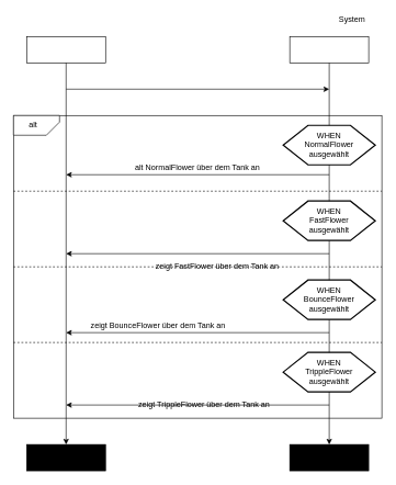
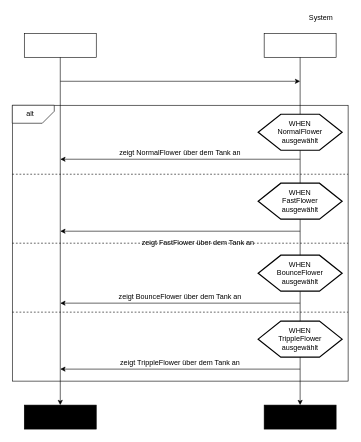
  <mxCell id="0" />
  <mxCell id="1" parent="0" />
  <mxCell id="2" value="" style="rounded=0;whiteSpace=wrap;html=1;fillColor=#FFFFFF;" vertex="1" parent="1"><mxGeometry x="20" y="175" width="560" height="460" as="geometry" /></mxCell>
  <mxCell id="3" value="" style="rounded=0;whiteSpace=wrap;html=1;" vertex="1" parent="1"><mxGeometry x="40" y="55" width="120" height="40" as="geometry" /></mxCell>
  <mxCell id="4" value="" style="rounded=0;whiteSpace=wrap;html=1;" vertex="1" parent="1"><mxGeometry x="440" y="55" width="120" height="40" as="geometry" /></mxCell>
  <mxCell id="5" value="System" style="text;html=1;strokeColor=none;fillColor=none;align=center;verticalAlign=middle;whiteSpace=wrap;rounded=0;" vertex="1" parent="1"><mxGeometry x="515" y="20" width="40" height="20" as="geometry" /></mxCell>
  <mxCell id="6" value="" style="rounded=0;whiteSpace=wrap;html=1;fillColor=#000000;" vertex="1" parent="1"><mxGeometry x="40" y="675" width="120" height="40" as="geometry" /></mxCell>
  <mxCell id="7" value="" style="rounded=0;whiteSpace=wrap;html=1;fillColor=#000000;" vertex="1" parent="1"><mxGeometry x="440" y="675" width="120" height="40" as="geometry" /></mxCell>
  <mxCell id="8" value="" style="endArrow=classic;html=1;exitX=0.5;exitY=1;exitDx=0;exitDy=0;entryX=0.5;entryY=0;entryDx=0;entryDy=0;" edge="1" parent="1" source="3" target="6"><mxGeometry width="50" height="50" relative="1" as="geometry"><mxPoint x="40" y="605" as="sourcePoint" /><mxPoint x="90" y="555" as="targetPoint" /></mxGeometry></mxCell>
- <mxCell id="9" value="alt NormalFlower über dem Tank an " style="text;html=1;strokeColor=none;fillColor=none;align=center;verticalAlign=middle;whiteSpace=wrap;rounded=0;" vertex="1" parent="1"><mxGeometry x="140" y="245" width="320" height="20" as="geometry" /></mxCell>
+ <mxCell id="9" value="zeigt NormalFlower über dem Tank an " style="text;html=1;strokeColor=none;fillColor=none;align=center;verticalAlign=middle;whiteSpace=wrap;rounded=0;" vertex="1" parent="1"><mxGeometry x="140" y="245" width="320" height="20" as="geometry" /></mxCell>
  <mxCell id="10" value="" style="endArrow=classic;html=1;" edge="1" parent="1"><mxGeometry width="50" height="50" relative="1" as="geometry"><mxPoint x="100" y="135" as="sourcePoint" /><mxPoint x="500" y="135" as="targetPoint" /></mxGeometry></mxCell>
  <mxCell id="11" value="" style="endArrow=classic;html=1;" edge="1" parent="1"><mxGeometry width="50" height="50" relative="1" as="geometry"><mxPoint x="500" y="265" as="sourcePoint" /><mxPoint x="100" y="265" as="targetPoint" /></mxGeometry></mxCell>
  <mxCell id="12" value="" style="endArrow=classic;html=1;exitX=0.5;exitY=1;exitDx=0;exitDy=0;entryX=0.5;entryY=0;entryDx=0;entryDy=0;" edge="1" parent="1" source="4" target="7"><mxGeometry width="50" height="50" relative="1" as="geometry"><mxPoint x="500" y="95" as="sourcePoint" /><mxPoint x="500" y="495" as="targetPoint" /></mxGeometry></mxCell>
  <mxCell id="13" value="" style="verticalLabelPosition=bottom;verticalAlign=top;html=1;strokeWidth=2;shape=hexagon;perimeter=hexagonPerimeter2;arcSize=6;size=0.27;fillColor=#FFFFFF;" vertex="1" parent="1"><mxGeometry x="430" y="190" width="140" height="60" as="geometry" /></mxCell>
  <mxCell id="14" value="" style="shape=card;whiteSpace=wrap;html=1;fillColor=#FFFFFF;rotation=-180;size=20;" vertex="1" parent="1"><mxGeometry x="20" y="175" width="70" height="30" as="geometry" /></mxCell>
  <mxCell id="15" value="alt" style="text;html=1;strokeColor=none;fillColor=none;align=center;verticalAlign=middle;whiteSpace=wrap;rounded=0;" vertex="1" parent="1"><mxGeometry x="30" y="180" width="40" height="20" as="geometry" /></mxCell>
  <mxCell id="16" value="&lt;div&gt;WHEN&lt;/div&gt;&lt;div&gt;NormalFlower&lt;/div&gt;&lt;div&gt;ausgewählt&lt;br&gt;&lt;/div&gt;" style="text;html=1;strokeColor=none;fillColor=none;align=center;verticalAlign=middle;whiteSpace=wrap;rounded=0;" vertex="1" parent="1"><mxGeometry x="450" y="190" width="100" height="60" as="geometry" /></mxCell>
  <mxCell id="17" value="" style="endArrow=none;dashed=1;html=1;entryX=1;entryY=0.25;entryDx=0;entryDy=0;exitX=0;exitY=0.25;exitDx=0;exitDy=0;" edge="1" parent="1" source="2" target="2"><mxGeometry width="50" height="50" relative="1" as="geometry"><mxPoint x="20" y="785" as="sourcePoint" /><mxPoint x="70" y="735" as="targetPoint" /></mxGeometry></mxCell>
  <mxCell id="18" value="" style="endArrow=none;dashed=1;html=1;entryX=1;entryY=0.5;entryDx=0;entryDy=0;exitX=0;exitY=0.5;exitDx=0;exitDy=0;" edge="1" parent="1" source="2" target="2"><mxGeometry width="50" height="50" relative="1" as="geometry"><mxPoint x="20" y="785" as="sourcePoint" /><mxPoint x="70" y="735" as="targetPoint" /></mxGeometry></mxCell>
  <mxCell id="19" value="" style="endArrow=none;dashed=1;html=1;entryX=1;entryY=0.75;entryDx=0;entryDy=0;exitX=0;exitY=0.75;exitDx=0;exitDy=0;" edge="1" parent="1" source="2" target="2"><mxGeometry width="50" height="50" relative="1" as="geometry"><mxPoint x="20" y="785" as="sourcePoint" /><mxPoint x="70" y="735" as="targetPoint" /></mxGeometry></mxCell>
  <mxCell id="20" value="" style="verticalLabelPosition=bottom;verticalAlign=top;html=1;strokeWidth=2;shape=hexagon;perimeter=hexagonPerimeter2;arcSize=6;size=0.27;fillColor=#FFFFFF;" vertex="1" parent="1"><mxGeometry x="430" y="305" width="140" height="60" as="geometry" /></mxCell>
  <mxCell id="21" value="" style="verticalLabelPosition=bottom;verticalAlign=top;html=1;strokeWidth=2;shape=hexagon;perimeter=hexagonPerimeter2;arcSize=6;size=0.27;fillColor=#FFFFFF;" vertex="1" parent="1"><mxGeometry x="430" y="425" width="140" height="60" as="geometry" /></mxCell>
  <mxCell id="22" value="" style="verticalLabelPosition=bottom;verticalAlign=top;html=1;strokeWidth=2;shape=hexagon;perimeter=hexagonPerimeter2;arcSize=6;size=0.27;fillColor=#FFFFFF;" vertex="1" parent="1"><mxGeometry x="430" y="535" width="140" height="60" as="geometry" /></mxCell>
  <mxCell id="23" value="&lt;div&gt;WHEN&lt;/div&gt;&lt;div&gt;FastFlower&lt;/div&gt;&lt;div&gt;ausgewählt&lt;br&gt;&lt;/div&gt;" style="text;html=1;strokeColor=none;fillColor=none;align=center;verticalAlign=middle;whiteSpace=wrap;rounded=0;" vertex="1" parent="1"><mxGeometry x="450" y="305" width="100" height="60" as="geometry" /></mxCell>
  <mxCell id="24" value="&lt;div&gt;WHEN&lt;/div&gt;&lt;div&gt;BounceFlower&lt;/div&gt;&lt;div&gt;ausgewählt&lt;br&gt;&lt;/div&gt;" style="text;html=1;strokeColor=none;fillColor=none;align=center;verticalAlign=middle;whiteSpace=wrap;rounded=0;" vertex="1" parent="1"><mxGeometry x="450" y="425" width="100" height="60" as="geometry" /></mxCell>
  <mxCell id="25" value="&lt;div&gt;WHEN&lt;/div&gt;&lt;div&gt;TrippleFlower&lt;/div&gt;&lt;div&gt;ausgewählt&lt;br&gt;&lt;/div&gt;" style="text;html=1;strokeColor=none;fillColor=none;align=center;verticalAlign=middle;whiteSpace=wrap;rounded=0;" vertex="1" parent="1"><mxGeometry x="450" y="535" width="100" height="60" as="geometry" /></mxCell>
  <mxCell id="26" value="" style="endArrow=classic;html=1;" edge="1" parent="1"><mxGeometry width="50" height="50" relative="1" as="geometry"><mxPoint x="500" y="385" as="sourcePoint" /><mxPoint x="100" y="385" as="targetPoint" /></mxGeometry></mxCell>
  <mxCell id="27" value="" style="endArrow=classic;html=1;" edge="1" parent="1"><mxGeometry width="50" height="50" relative="1" as="geometry"><mxPoint x="500" y="505" as="sourcePoint" /><mxPoint x="100" y="505" as="targetPoint" /></mxGeometry></mxCell>
  <mxCell id="28" value="" style="endArrow=classic;html=1;" edge="1" parent="1"><mxGeometry width="50" height="50" relative="1" as="geometry"><mxPoint x="500" y="615" as="sourcePoint" /><mxPoint x="100" y="615" as="targetPoint" /></mxGeometry></mxCell>
  <mxCell id="29" value="zeigt FastFlower über dem Tank an " style="text;html=1;strokeColor=none;fillColor=none;align=center;verticalAlign=middle;whiteSpace=wrap;rounded=0;" vertex="1" parent="1"><mxGeometry x="170" y="395" width="320" height="20" as="geometry" /></mxCell>
- <mxCell id="30" value="zeigt BounceFlower über dem Tank an " style="text;html=1;strokeColor=none;fillColor=none;align=center;verticalAlign=middle;whiteSpace=wrap;rounded=0;" vertex="1" parent="1"><mxGeometry x="80" y="485" width="320" height="20" as="geometry" /></mxCell>
- <mxCell id="31" value="zeigt TrippleFlower über dem Tank an " style="text;html=1;strokeColor=none;fillColor=none;align=center;verticalAlign=middle;whiteSpace=wrap;rounded=0;" vertex="1" parent="1"><mxGeometry x="150" y="605" width="320" height="20" as="geometry" /></mxCell>
+ <mxCell id="30" value="zeigt BounceFlower über dem Tank an " style="text;html=1;strokeColor=none;fillColor=none;align=center;verticalAlign=middle;whiteSpace=wrap;rounded=0;" vertex="1" parent="1"><mxGeometry x="140" y="485" width="320" height="20" as="geometry" /></mxCell>
+ <mxCell id="31" value="zeigt TrippleFlower über dem Tank an " style="text;html=1;strokeColor=none;fillColor=none;align=center;verticalAlign=middle;whiteSpace=wrap;rounded=0;" vertex="1" parent="1"><mxGeometry x="140" y="595" width="320" height="20" as="geometry" /></mxCell>
